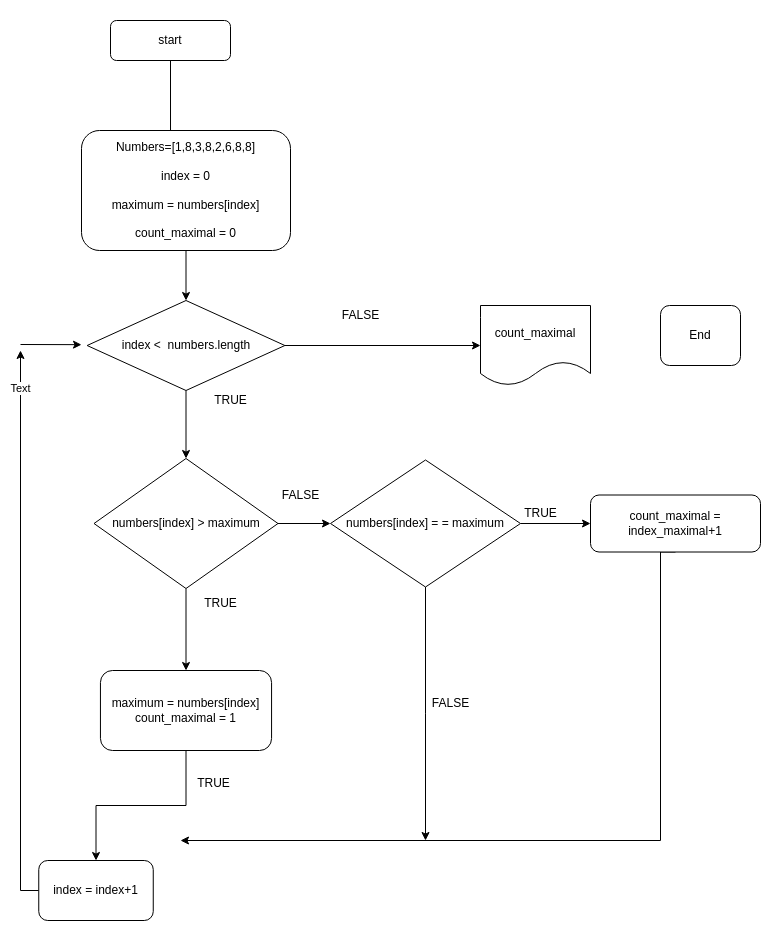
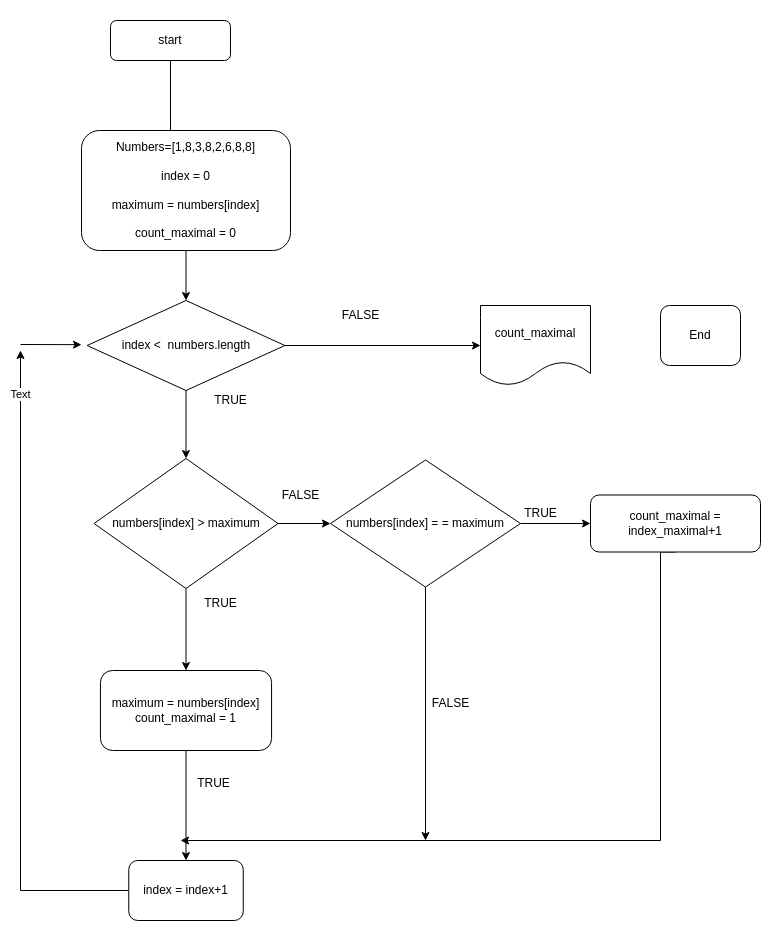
  <mxCell id="0" />
  <mxCell id="1" parent="0" />
  <mxCell id="2" style="edgeStyle=orthogonalEdgeStyle;rounded=0;orthogonalLoop=1;jettySize=auto;html=1;exitX=0.5;exitY=1;exitDx=0;exitDy=0;entryX=0.426;entryY=0.167;entryDx=0;entryDy=0;entryPerimeter=0;" edge="1" parent="1" source="3" target="5"><mxGeometry relative="1" as="geometry"><mxPoint x="290" y="110" as="targetPoint" /></mxGeometry></mxCell>
  <mxCell id="3" value="start" style="rounded=1;whiteSpace=wrap;html=1;" vertex="1" parent="1"><mxGeometry x="110" y="20" width="120" height="40" as="geometry" /></mxCell>
  <mxCell id="4" style="edgeStyle=orthogonalEdgeStyle;rounded=0;orthogonalLoop=1;jettySize=auto;html=1;exitX=0.5;exitY=1;exitDx=0;exitDy=0;entryX=0.5;entryY=0;entryDx=0;entryDy=0;" edge="1" parent="1" source="5" target="8"><mxGeometry relative="1" as="geometry" /></mxCell>
  <mxCell id="5" value="Numbers=[1,8,3,8,2,6,8,8]&lt;br&gt;&lt;br&gt;index = 0&lt;br&gt;&lt;br&gt;maximum = numbers[index]&lt;br&gt;&lt;br&gt;count_maximal = 0" style="rounded=1;whiteSpace=wrap;html=1;" vertex="1" parent="1"><mxGeometry x="81" y="130" width="209" height="120" as="geometry" /></mxCell>
  <mxCell id="6" style="edgeStyle=orthogonalEdgeStyle;rounded=0;orthogonalLoop=1;jettySize=auto;html=1;entryX=0.5;entryY=0;entryDx=0;entryDy=0;" edge="1" parent="1" source="8" target="11"><mxGeometry relative="1" as="geometry" /></mxCell>
  <mxCell id="7" style="edgeStyle=orthogonalEdgeStyle;rounded=0;orthogonalLoop=1;jettySize=auto;html=1;exitX=1;exitY=0.5;exitDx=0;exitDy=0;entryX=0;entryY=0.5;entryDx=0;entryDy=0;" edge="1" parent="1" source="8" target="21"><mxGeometry relative="1" as="geometry" /></mxCell>
  <mxCell id="8" value="index &amp;lt;&amp;nbsp; numbers.length" style="rhombus;whiteSpace=wrap;html=1;" vertex="1" parent="1"><mxGeometry x="86.63" y="300" width="197.75" height="90" as="geometry" /></mxCell>
  <mxCell id="9" style="edgeStyle=orthogonalEdgeStyle;rounded=0;orthogonalLoop=1;jettySize=auto;html=1;exitX=0.5;exitY=1;exitDx=0;exitDy=0;entryX=0.5;entryY=0;entryDx=0;entryDy=0;" edge="1" parent="1" source="11" target="13"><mxGeometry relative="1" as="geometry" /></mxCell>
  <mxCell id="10" style="edgeStyle=orthogonalEdgeStyle;rounded=0;orthogonalLoop=1;jettySize=auto;html=1;exitX=1;exitY=0.5;exitDx=0;exitDy=0;entryX=0;entryY=0.5;entryDx=0;entryDy=0;" edge="1" parent="1" source="11" target="24"><mxGeometry relative="1" as="geometry" /></mxCell>
  <mxCell id="11" value="numbers[index] &amp;gt; maximum" style="rhombus;whiteSpace=wrap;html=1;" vertex="1" parent="1"><mxGeometry x="93.52" y="458" width="183.97" height="130" as="geometry" /></mxCell>
  <mxCell id="12" style="edgeStyle=orthogonalEdgeStyle;rounded=0;orthogonalLoop=1;jettySize=auto;html=1;exitX=0.5;exitY=1;exitDx=0;exitDy=0;entryX=0.5;entryY=0;entryDx=0;entryDy=0;" edge="1" parent="1" source="13" target="16"><mxGeometry relative="1" as="geometry" /></mxCell>
  <mxCell id="13" value="maximum = numbers[index]&lt;br&gt;count_maximal = 1" style="rounded=1;whiteSpace=wrap;html=1;" vertex="1" parent="1"><mxGeometry x="99.95" y="670" width="171.12" height="80" as="geometry" /></mxCell>
  <mxCell id="14" style="edgeStyle=orthogonalEdgeStyle;rounded=0;orthogonalLoop=1;jettySize=auto;html=1;" edge="1" parent="1" source="16"><mxGeometry relative="1" as="geometry"><mxPoint x="20" y="350" as="targetPoint" /><Array as="points"><mxPoint x="20" y="890" /></Array></mxGeometry></mxCell>
  <mxCell id="15" value="Text" style="edgeLabel;html=1;align=center;verticalAlign=middle;resizable=0;points=[];" vertex="1" connectable="0" parent="14"><mxGeometry x="0.867" y="1" relative="1" as="geometry"><mxPoint as="offset" /></mxGeometry></mxCell>
- <mxCell id="16" value="index = index+1" style="rounded=1;whiteSpace=wrap;html=1;" vertex="1" parent="1"><mxGeometry x="38.25" y="860" width="114.5" height="60" as="geometry" /></mxCell>
+ <mxCell id="16" value="index = index+1" style="rounded=1;whiteSpace=wrap;html=1;" vertex="1" parent="1"><mxGeometry x="128.25" y="860" width="114.5" height="60" as="geometry" /></mxCell>
  <mxCell id="17" value="TRUE" style="text;html=1;align=center;verticalAlign=middle;resizable=0;points=[];autosize=1;strokeColor=none;fillColor=none;" vertex="1" parent="1"><mxGeometry x="200" y="385" width="60" height="30" as="geometry" /></mxCell>
  <mxCell id="18" value="TRUE" style="text;html=1;align=center;verticalAlign=middle;resizable=0;points=[];autosize=1;strokeColor=none;fillColor=none;" vertex="1" parent="1"><mxGeometry x="190" y="588" width="60" height="30" as="geometry" /></mxCell>
  <mxCell id="19" value="TRUE" style="text;html=1;align=center;verticalAlign=middle;resizable=0;points=[];autosize=1;strokeColor=none;fillColor=none;" vertex="1" parent="1"><mxGeometry x="182.75" y="768" width="60" height="30" as="geometry" /></mxCell>
  <mxCell id="20" value="End" style="rounded=1;whiteSpace=wrap;html=1;" vertex="1" parent="1"><mxGeometry x="660" y="305" width="80" height="60" as="geometry" /></mxCell>
  <mxCell id="21" value="count_maximal" style="shape=document;whiteSpace=wrap;html=1;boundedLbl=1;" vertex="1" parent="1"><mxGeometry x="480" y="305" width="110" height="80" as="geometry" /></mxCell>
  <mxCell id="22" style="edgeStyle=orthogonalEdgeStyle;rounded=0;orthogonalLoop=1;jettySize=auto;html=1;exitX=1;exitY=0.5;exitDx=0;exitDy=0;" edge="1" parent="1" source="24" target="26"><mxGeometry relative="1" as="geometry" /></mxCell>
  <mxCell id="23" style="edgeStyle=orthogonalEdgeStyle;rounded=0;orthogonalLoop=1;jettySize=auto;html=1;exitX=0.5;exitY=1;exitDx=0;exitDy=0;" edge="1" parent="1" source="24"><mxGeometry relative="1" as="geometry"><mxPoint x="425" y="840" as="targetPoint" /></mxGeometry></mxCell>
  <mxCell id="24" value="numbers[index] = = maximum" style="rhombus;whiteSpace=wrap;html=1;" vertex="1" parent="1"><mxGeometry x="330" y="459.5" width="190" height="127" as="geometry" /></mxCell>
  <mxCell id="25" style="edgeStyle=elbowEdgeStyle;rounded=0;orthogonalLoop=1;jettySize=auto;html=1;exitX=0.5;exitY=1;exitDx=0;exitDy=0;" edge="1" parent="1" source="26"><mxGeometry relative="1" as="geometry"><mxPoint x="180" y="840" as="targetPoint" /><mxPoint x="875" y="550" as="sourcePoint" /><Array as="points"><mxPoint x="660" y="700" /></Array></mxGeometry></mxCell>
  <mxCell id="26" value="count_maximal = index_maximal+1" style="rounded=1;whiteSpace=wrap;html=1;" vertex="1" parent="1"><mxGeometry x="590" y="494.5" width="170" height="57" as="geometry" /></mxCell>
  <mxCell id="27" value="FALSE" style="text;html=1;align=center;verticalAlign=middle;resizable=0;points=[];autosize=1;strokeColor=none;fillColor=none;" vertex="1" parent="1"><mxGeometry x="330" y="300" width="60" height="30" as="geometry" /></mxCell>
  <mxCell id="28" value="FALSE" style="text;html=1;align=center;verticalAlign=middle;resizable=0;points=[];autosize=1;strokeColor=none;fillColor=none;" vertex="1" parent="1"><mxGeometry x="270" y="480" width="60" height="30" as="geometry" /></mxCell>
  <mxCell id="29" value="TRUE" style="text;html=1;align=center;verticalAlign=middle;resizable=0;points=[];autosize=1;strokeColor=none;fillColor=none;" vertex="1" parent="1"><mxGeometry x="510" y="498" width="60" height="30" as="geometry" /></mxCell>
  <mxCell id="30" value="FALSE" style="text;html=1;align=center;verticalAlign=middle;resizable=0;points=[];autosize=1;strokeColor=none;fillColor=none;" vertex="1" parent="1"><mxGeometry x="420" y="688" width="60" height="30" as="geometry" /></mxCell>
  <mxCell id="31" value="" style="edgeStyle=none;orthogonalLoop=1;jettySize=auto;html=1;rounded=0;" edge="1" parent="1"><mxGeometry width="100" relative="1" as="geometry"><mxPoint x="20" y="344" as="sourcePoint" /><mxPoint x="81" y="344.17" as="targetPoint" /><Array as="points" /></mxGeometry></mxCell>
